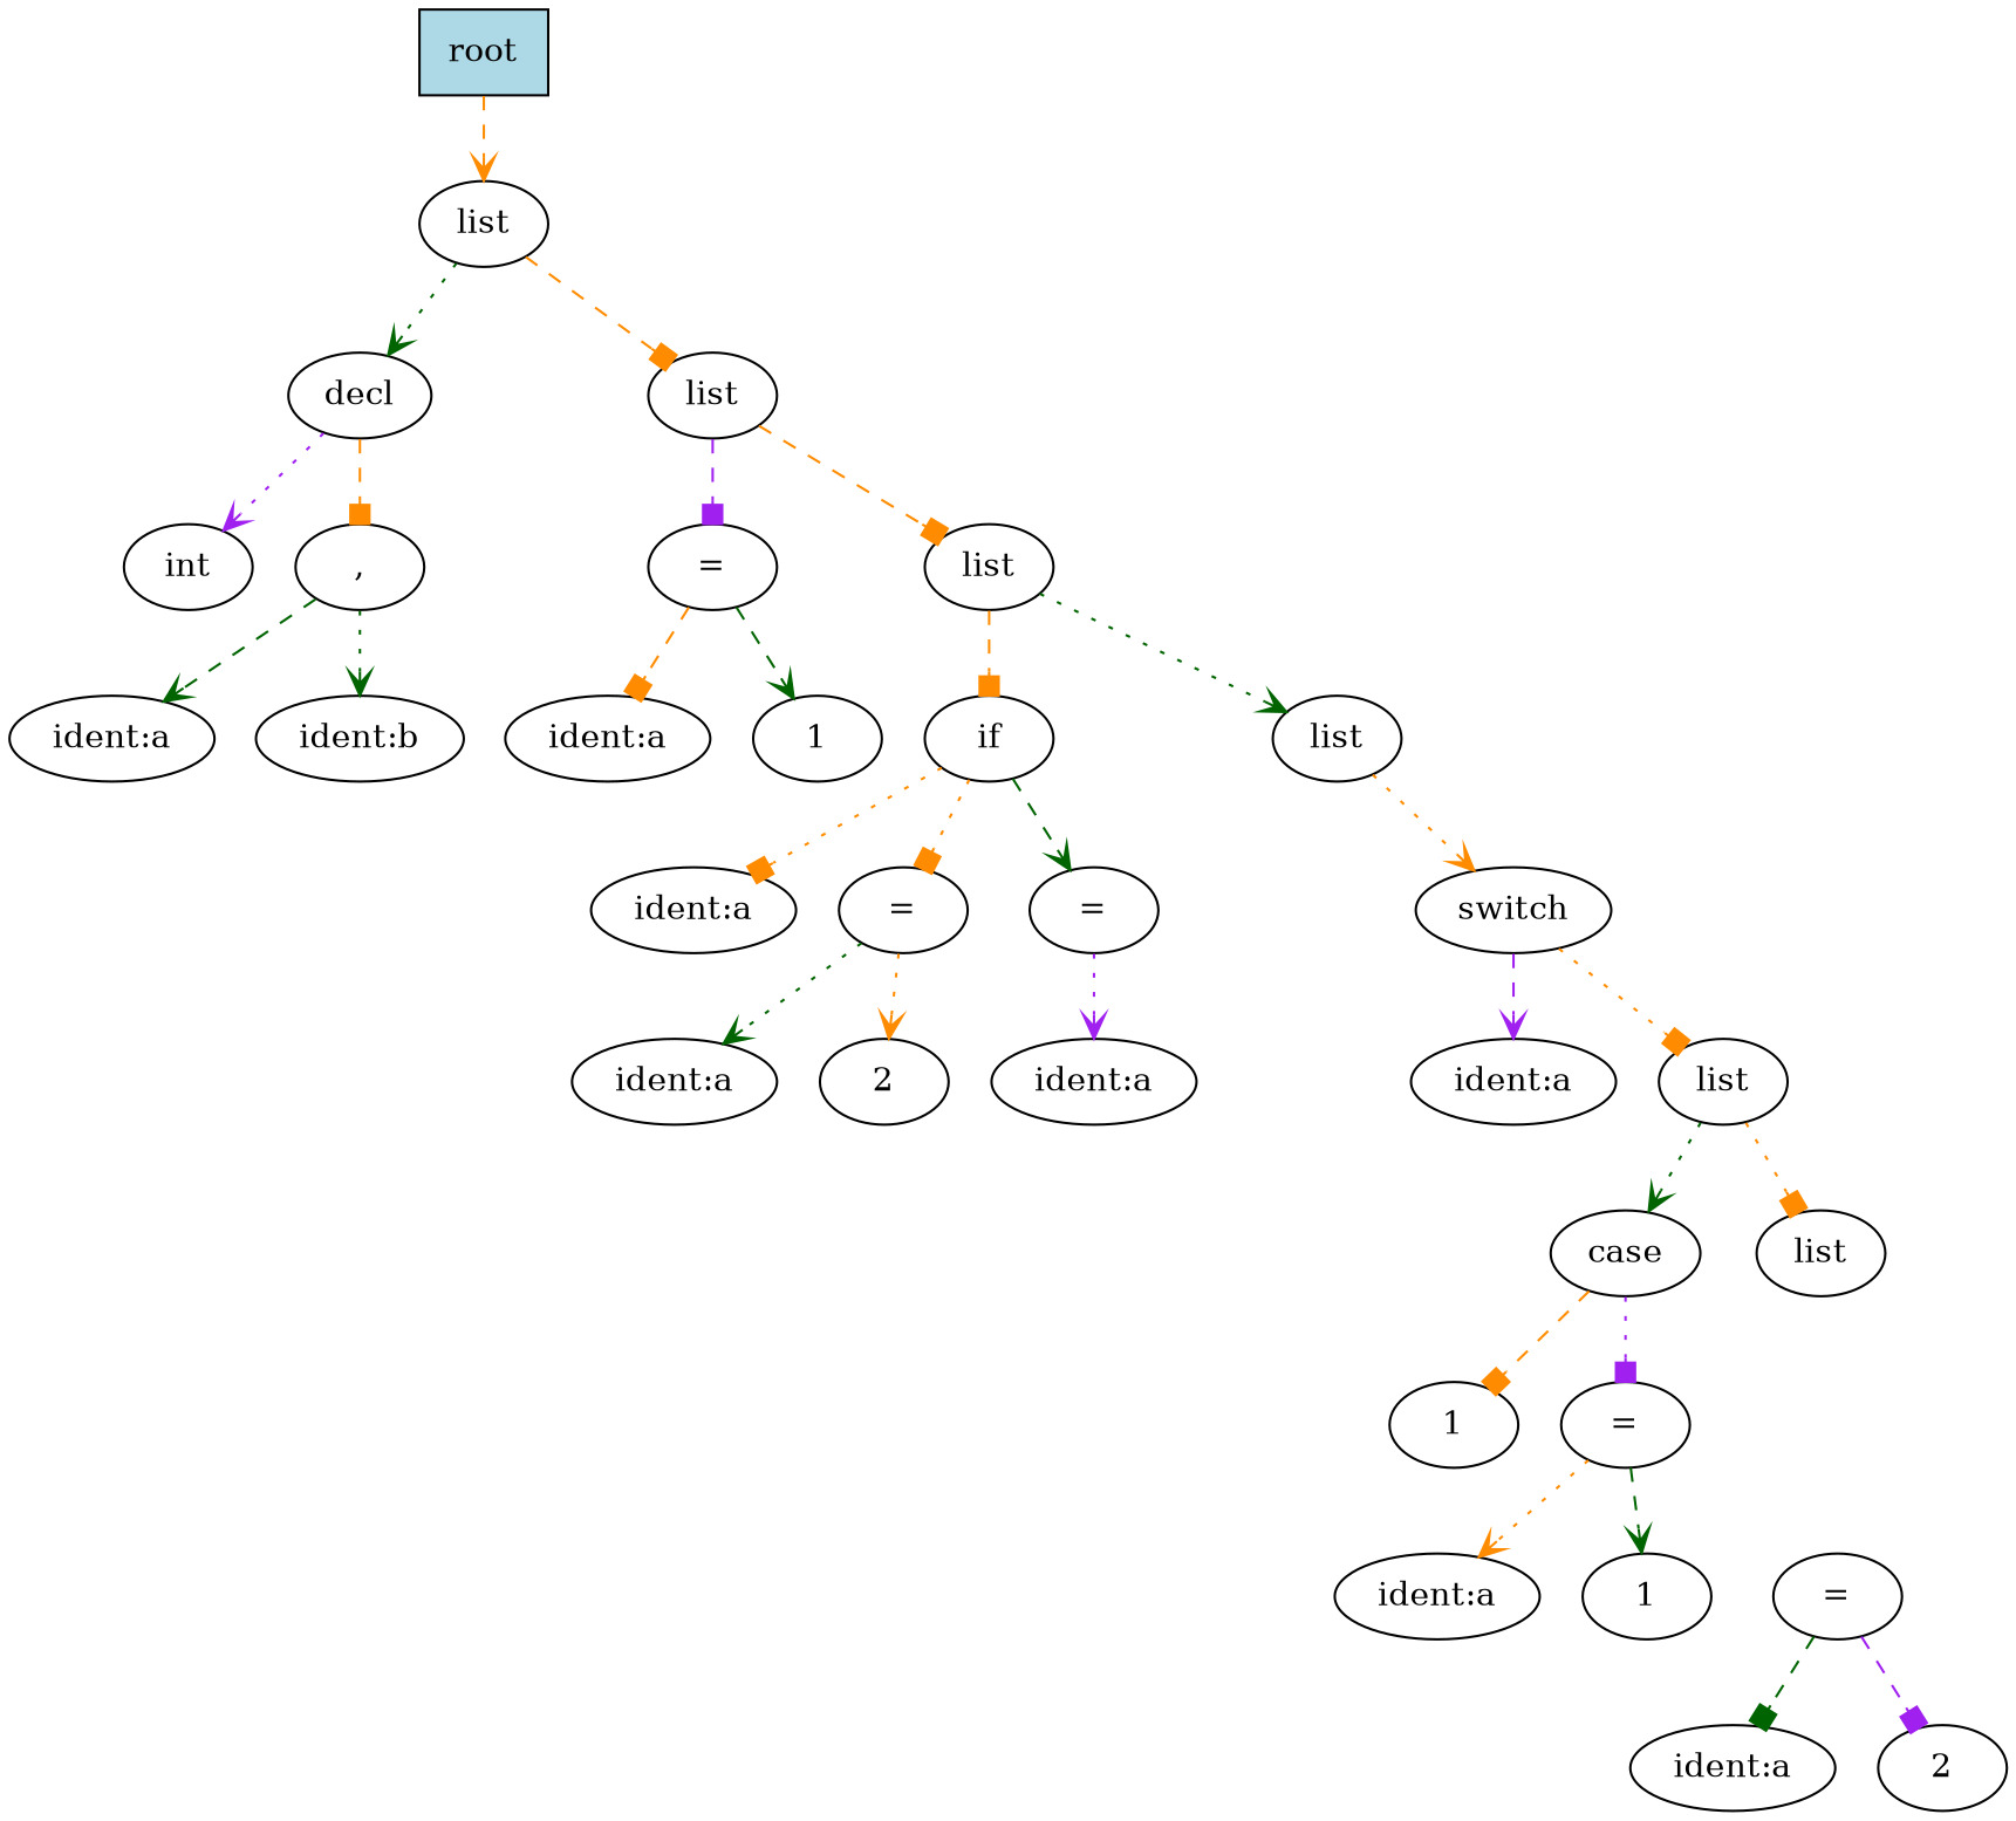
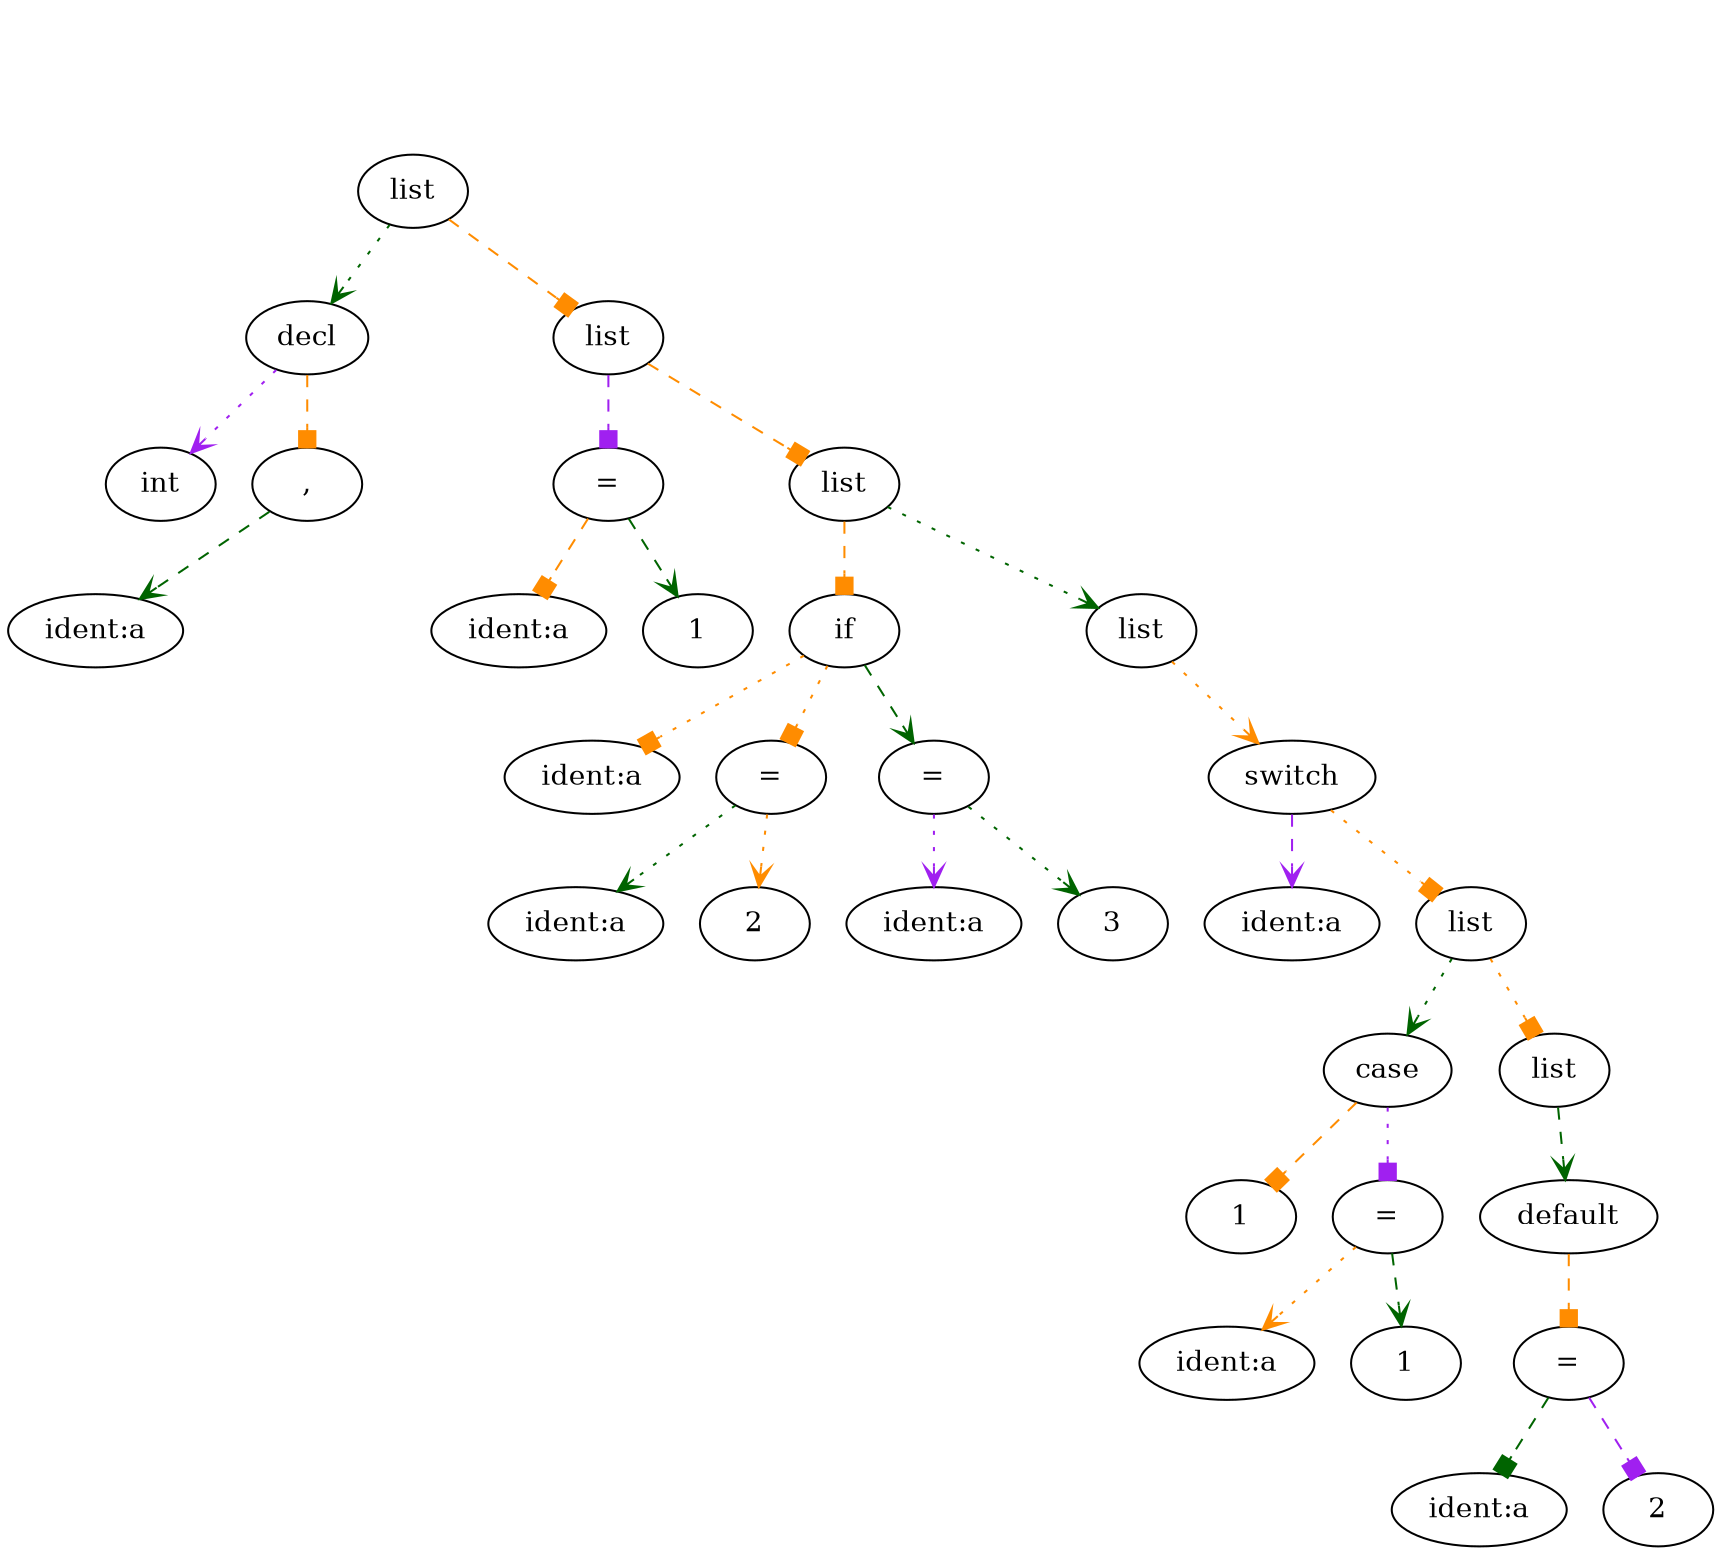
  digraph {
    edge [arrowhead=vee color=darkorange style=dashed]
-   n1 [fillcolor=lightblue label=root shape=box style=filled]
    n2 [label=<list>]
    n3 [label=<decl>]
    n4 [label=<list>]
    n5 [label=<int>]
    n6 [label=<,>]
    n7 [label=<=>]
    n8 [label=<list>]
    n9 [label=<ident:a>]
-   n10 [label=<ident:b>]
    n11 [label=<ident:a>]
    n12 [label=<1>]
    n13 [label=<if>]
    n14 [label=<list>]
    n15 [label=<ident:a>]
    n16 [label=<=>]
    n17 [label=<=>]
    n18 [label=<switch>]
    n19 [label=<ident:a>]
    n20 [label=<2>]
    n21 [label=<ident:a>]
+   n22 [label=<3>]
    n23 [label=<ident:a>]
    n24 [label=<list>]
    n25 [label=<case>]
    n26 [label=<list>]
    n27 [label=<1>]
    n28 [label=<=>]
+   n29 [label=<default>]
    n30 [label=<ident:a>]
    n31 [label=<1>]
    n32 [label=<=>]
    n33 [label=<ident:a>]
    n34 [label=<2>]
-   n1 -> n2
    n2 -> n3 [color=darkgreen style=dotted]
    n2 -> n4 [arrowhead=box]
    n3 -> n5 [color=purple style=dotted]
    n3 -> n6 [arrowhead=box]
    n4 -> n7 [arrowhead=box color=purple]
    n4 -> n8 [arrowhead=box]
    n6 -> n9 [color=darkgreen]
-   n6 -> n10 [color=darkgreen style=dotted]
    n7 -> n11 [arrowhead=box]
    n7 -> n12 [color=darkgreen]
    n8 -> n13 [arrowhead=box]
    n8 -> n14 [color=darkgreen style=dotted]
    n13 -> n15 [arrowhead=box style=dotted]
    n13 -> n16 [arrowhead=box style=dotted]
    n13 -> n17 [color=darkgreen]
    n14 -> n18 [style=dotted]
    n16 -> n19 [color=darkgreen style=dotted]
    n16 -> n20 [style=dotted]
    n17 -> n21 [color=purple style=dotted]
+   n17 -> n22 [color=darkgreen style=dotted]
    n18 -> n23 [color=purple]
    n18 -> n24 [arrowhead=box style=dotted]
    n24 -> n25 [color=darkgreen style=dotted]
    n24 -> n26 [arrowhead=box style=dotted]
    n25 -> n27 [arrowhead=box]
    n25 -> n28 [arrowhead=box color=purple style=dotted]
+   n26 -> n29 [color=darkgreen]
    n28 -> n30 [style=dotted]
    n28 -> n31 [color=darkgreen]
+   n29 -> n32 [arrowhead=box]
    n32 -> n33 [arrowhead=box color=darkgreen]
    n32 -> n34 [arrowhead=box color=purple]
  }
